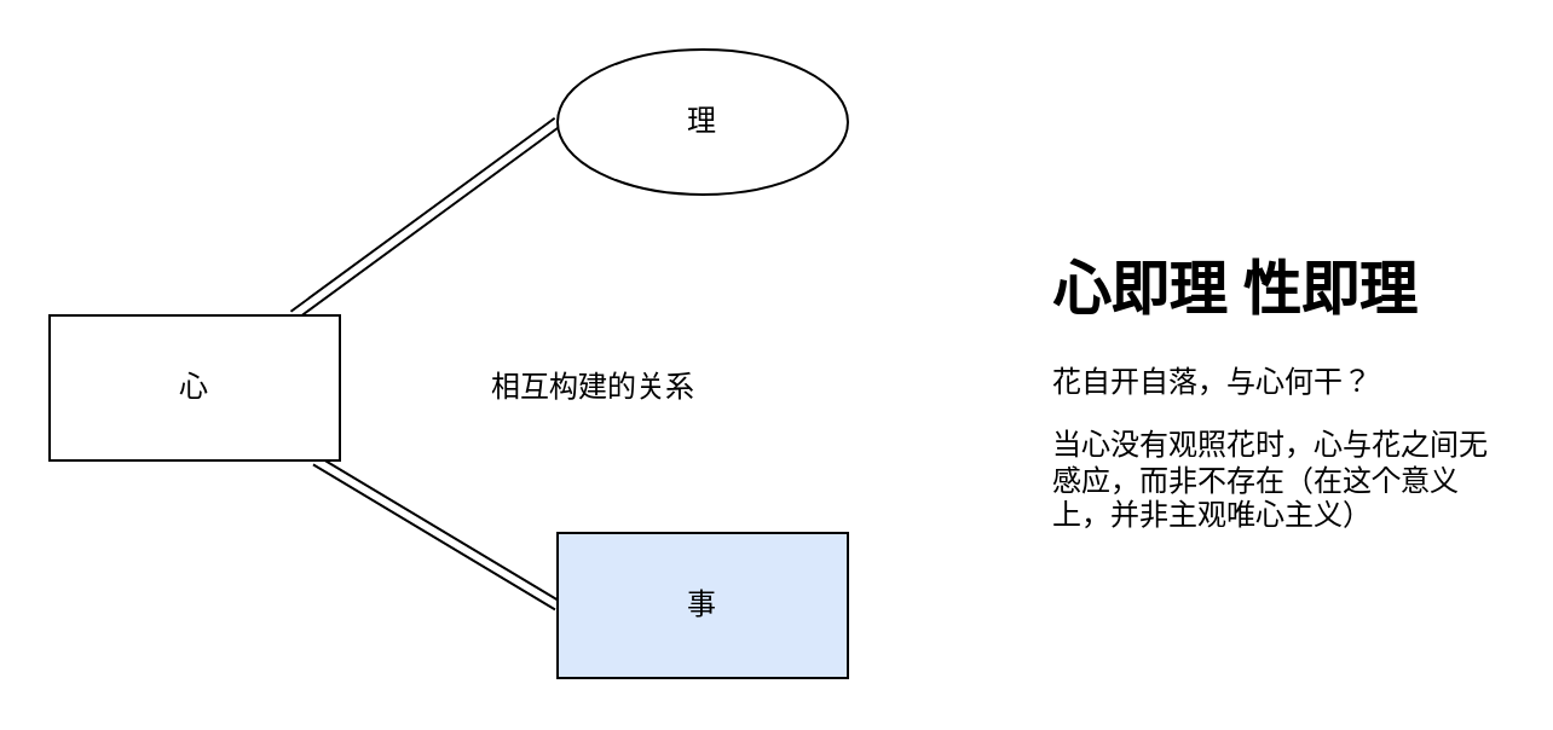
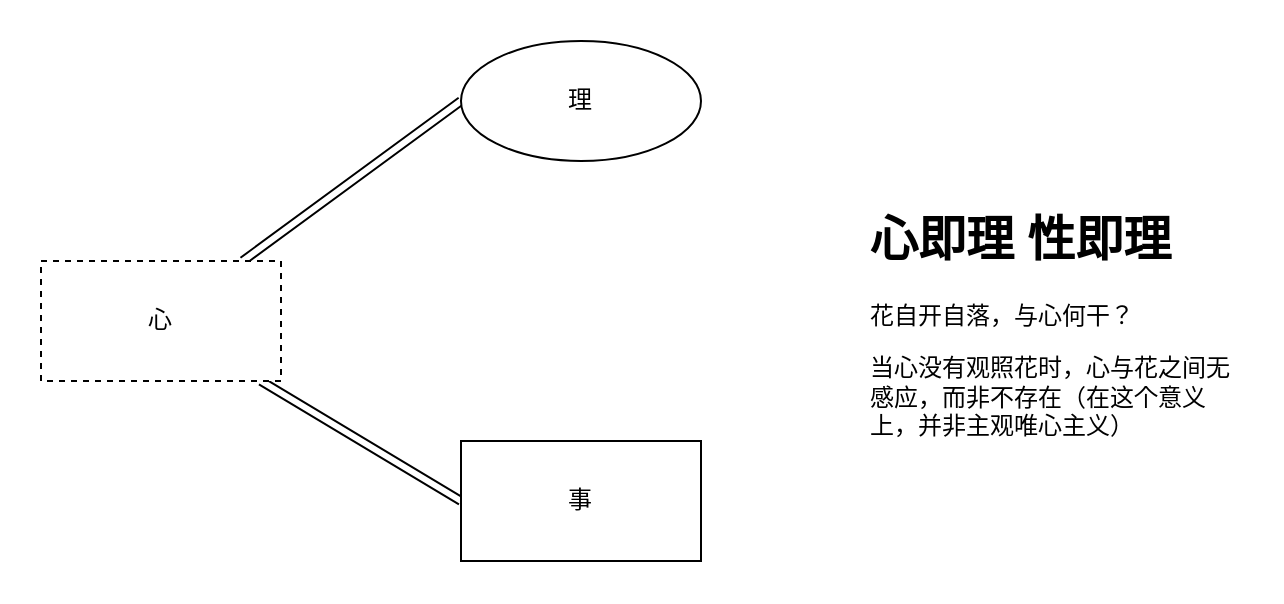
  <mxCell id="0" />
  <mxCell id="1" parent="0" />
  <mxCell id="2" style="edgeStyle=none;shape=link;rounded=0;orthogonalLoop=1;jettySize=auto;html=1;entryX=0;entryY=0.5;entryDx=0;entryDy=0;" edge="1" parent="1" source="4" target="6"><mxGeometry relative="1" as="geometry"><mxPoint x="220" y="250" as="targetPoint" /></mxGeometry></mxCell>
  <mxCell id="3" style="edgeStyle=none;shape=link;rounded=0;sketch=0;orthogonalLoop=1;jettySize=auto;html=1;entryX=0;entryY=0.5;entryDx=0;entryDy=0;shadow=0;endArrow=block;endFill=0;" edge="1" parent="1" source="4" target="5"><mxGeometry relative="1" as="geometry" /></mxCell>
- <mxCell id="4" value="心" style="rounded=0;whiteSpace=wrap;html=1;" vertex="1" parent="1"><mxGeometry x="20" y="130" width="120" height="60" as="geometry" /></mxCell>
+ <mxCell id="4" value="心" style="rounded=0;whiteSpace=wrap;html=1;dashed=1;" vertex="1" parent="1"><mxGeometry x="20" y="130" width="120" height="60" as="geometry" /></mxCell>
  <mxCell id="5" value="理" style="ellipse;whiteSpace=wrap;html=1;" vertex="1" parent="1"><mxGeometry x="230" y="20" width="120" height="60" as="geometry" /></mxCell>
- <mxCell id="6" value="事" style="rounded=0;whiteSpace=wrap;html=1;fillColor=#dae8fc;" vertex="1" parent="1"><mxGeometry x="230" y="220" width="120" height="60" as="geometry" /></mxCell>
- <mxCell id="7" value="相互构建的关系" style="text;html=1;strokeColor=none;fillColor=none;align=center;verticalAlign=middle;whiteSpace=wrap;rounded=0;" vertex="1" parent="1"><mxGeometry x="190" y="145" width="110" height="30" as="geometry" /></mxCell>
+ <mxCell id="6" value="事" style="rounded=0;whiteSpace=wrap;html=1;" vertex="1" parent="1"><mxGeometry x="230" y="220" width="120" height="60" as="geometry" /></mxCell>
  <mxCell id="8" value="&lt;h1&gt;心即理 性即理&lt;/h1&gt;&lt;p&gt;花自开自落，与心何干？&lt;/p&gt;&lt;p&gt;当心没有观照花时，心与花之间无感应，而非不存在（在这个意义上，并非主观唯心主义）&lt;/p&gt;" style="text;html=1;strokeColor=none;fillColor=none;spacing=5;spacingTop=-20;whiteSpace=wrap;overflow=hidden;rounded=0;" vertex="1" parent="1"><mxGeometry x="430" y="100" width="190" height="120" as="geometry" /></mxCell>
